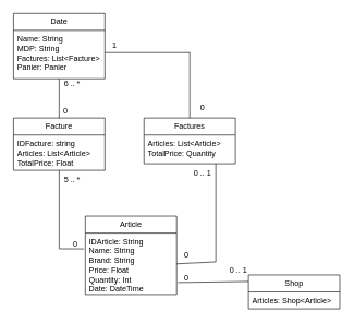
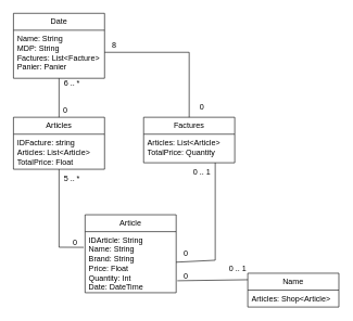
  <mxCell id="0" />
  <mxCell id="1" parent="0" />
  <mxCell id="2" value="Date" style="swimlane;fontStyle=0;childLayout=stackLayout;horizontal=1;startSize=26;fillColor=none;horizontalStack=0;resizeParent=1;resizeParentMax=0;resizeLast=0;collapsible=1;marginBottom=0;whiteSpace=wrap;html=1;" vertex="1" parent="1"><mxGeometry x="20" y="20" width="140" height="100" as="geometry" /></mxCell>
  <mxCell id="3" value="Name: String&lt;br&gt;MDP: String&lt;br&gt;Factures: List&amp;lt;Facture&amp;gt;&lt;br&gt;Panier: Panier" style="text;strokeColor=none;fillColor=none;align=left;verticalAlign=top;spacingLeft=4;spacingRight=4;overflow=hidden;rotatable=0;points=[[0,0.5],[1,0.5]];portConstraint=eastwest;whiteSpace=wrap;html=1;" vertex="1" parent="2"><mxGeometry y="26" width="140" height="74" as="geometry" /></mxCell>
- <mxCell id="4" value="Facture" style="swimlane;fontStyle=0;childLayout=stackLayout;horizontal=1;startSize=26;fillColor=none;horizontalStack=0;resizeParent=1;resizeParentMax=0;resizeLast=0;collapsible=1;marginBottom=0;whiteSpace=wrap;html=1;" vertex="1" parent="1"><mxGeometry x="20" y="180" width="140" height="80" as="geometry" /></mxCell>
+ <mxCell id="4" value="Articles" style="swimlane;fontStyle=0;childLayout=stackLayout;horizontal=1;startSize=26;fillColor=none;horizontalStack=0;resizeParent=1;resizeParentMax=0;resizeLast=0;collapsible=1;marginBottom=0;whiteSpace=wrap;html=1;" vertex="1" parent="1"><mxGeometry x="20" y="180" width="140" height="80" as="geometry" /></mxCell>
  <mxCell id="5" value="IDFacture: string&lt;br&gt;Articles: List&amp;lt;Article&amp;gt;&lt;br&gt;TotalPrice: Float&lt;br&gt;" style="text;strokeColor=none;fillColor=none;align=left;verticalAlign=top;spacingLeft=4;spacingRight=4;overflow=hidden;rotatable=0;points=[[0,0.5],[1,0.5]];portConstraint=eastwest;whiteSpace=wrap;html=1;" vertex="1" parent="4"><mxGeometry y="26" width="140" height="54" as="geometry" /></mxCell>
  <mxCell id="6" value="Factures" style="swimlane;fontStyle=0;childLayout=stackLayout;horizontal=1;startSize=26;fillColor=none;horizontalStack=0;resizeParent=1;resizeParentMax=0;resizeLast=0;collapsible=1;marginBottom=0;whiteSpace=wrap;html=1;" vertex="1" parent="1"><mxGeometry x="220" y="180" width="140" height="70" as="geometry" /></mxCell>
  <mxCell id="7" value="Articles: List&amp;lt;Article&amp;gt;&lt;br&gt;TotalPrice: Quantity" style="text;strokeColor=none;fillColor=none;align=left;verticalAlign=top;spacingLeft=4;spacingRight=4;overflow=hidden;rotatable=0;points=[[0,0.5],[1,0.5]];portConstraint=eastwest;whiteSpace=wrap;html=1;" vertex="1" parent="6"><mxGeometry y="26" width="140" height="44" as="geometry" /></mxCell>
  <mxCell id="8" value="Article" style="swimlane;fontStyle=0;childLayout=stackLayout;horizontal=1;startSize=26;fillColor=none;horizontalStack=0;resizeParent=1;resizeParentMax=0;resizeLast=0;collapsible=1;marginBottom=0;whiteSpace=wrap;html=1;" vertex="1" parent="1"><mxGeometry x="130" y="330" width="140" height="120" as="geometry" /></mxCell>
  <mxCell id="9" value="IDArticle: String&lt;br&gt;Name: String&lt;br&gt;Brand: String&lt;br&gt;Price: Float&lt;br&gt;Quantity: Int&lt;br&gt;Date: DateTime" style="text;strokeColor=none;fillColor=none;align=left;verticalAlign=top;spacingLeft=4;spacingRight=4;overflow=hidden;rotatable=0;points=[[0,0.5],[1,0.5]];portConstraint=eastwest;whiteSpace=wrap;html=1;" vertex="1" parent="8"><mxGeometry y="26" width="140" height="94" as="geometry" /></mxCell>
- <mxCell id="10" value="Shop" style="swimlane;fontStyle=0;childLayout=stackLayout;horizontal=1;startSize=26;fillColor=none;horizontalStack=0;resizeParent=1;resizeParentMax=0;resizeLast=0;collapsible=1;marginBottom=0;whiteSpace=wrap;html=1;" vertex="1" parent="1"><mxGeometry x="380" y="420" width="140" height="52" as="geometry" /></mxCell>
+ <mxCell id="10" value="Name" style="swimlane;fontStyle=0;childLayout=stackLayout;horizontal=1;startSize=26;fillColor=none;horizontalStack=0;resizeParent=1;resizeParentMax=0;resizeLast=0;collapsible=1;marginBottom=0;whiteSpace=wrap;html=1;" vertex="1" parent="1"><mxGeometry x="380" y="420" width="140" height="52" as="geometry" /></mxCell>
  <mxCell id="11" value="Articles: Shop&amp;lt;Article&amp;gt;" style="text;strokeColor=none;fillColor=none;align=left;verticalAlign=top;spacingLeft=4;spacingRight=4;overflow=hidden;rotatable=0;points=[[0,0.5],[1,0.5]];portConstraint=eastwest;whiteSpace=wrap;html=1;" vertex="1" parent="10"><mxGeometry y="26" width="140" height="26" as="geometry" /></mxCell>
  <mxCell id="12" value="" style="endArrow=none;html=1;rounded=0;exitX=0.5;exitY=0;exitDx=0;exitDy=0;" edge="1" parent="1" source="4"><mxGeometry width="50" height="50" relative="1" as="geometry"><mxPoint x="40" y="170" as="sourcePoint" /><mxPoint x="90" y="120" as="targetPoint" /></mxGeometry></mxCell>
  <mxCell id="13" value="6 .. *" style="text;html=1;strokeColor=none;fillColor=none;align=center;verticalAlign=middle;whiteSpace=wrap;rounded=0;" vertex="1" parent="1"><mxGeometry x="90" y="120" width="40" height="15" as="geometry" /></mxCell>
  <mxCell id="14" value="0" style="text;html=1;strokeColor=none;fillColor=none;align=center;verticalAlign=middle;whiteSpace=wrap;rounded=0;" vertex="1" parent="1"><mxGeometry x="90" y="162" width="20" height="15" as="geometry" /></mxCell>
  <mxCell id="15" value="" style="endArrow=none;html=1;rounded=0;" edge="1" parent="1"><mxGeometry width="50" height="50" relative="1" as="geometry"><mxPoint x="160" y="80" as="sourcePoint" /><mxPoint x="290" y="80" as="targetPoint" /></mxGeometry></mxCell>
  <mxCell id="16" value="" style="endArrow=none;html=1;rounded=0;" edge="1" parent="1"><mxGeometry width="50" height="50" relative="1" as="geometry"><mxPoint x="290" y="180" as="sourcePoint" /><mxPoint x="290" y="80" as="targetPoint" /></mxGeometry></mxCell>
  <mxCell id="17" value="0" style="text;html=1;strokeColor=none;fillColor=none;align=center;verticalAlign=middle;whiteSpace=wrap;rounded=0;" vertex="1" parent="1"><mxGeometry x="290" y="157" width="40" height="15" as="geometry" /></mxCell>
- <mxCell id="18" value="1" style="text;html=1;strokeColor=none;fillColor=none;align=center;verticalAlign=middle;whiteSpace=wrap;rounded=0;" vertex="1" parent="1"><mxGeometry x="160" y="62" width="30" height="15" as="geometry" /></mxCell>
+ <mxCell id="18" value="8" style="text;html=1;strokeColor=none;fillColor=none;align=center;verticalAlign=middle;whiteSpace=wrap;rounded=0;" vertex="1" parent="1"><mxGeometry x="160" y="62" width="30" height="15" as="geometry" /></mxCell>
  <mxCell id="19" value="" style="endArrow=none;html=1;rounded=0;" edge="1" parent="1"><mxGeometry width="50" height="50" relative="1" as="geometry"><mxPoint x="90" y="380" as="sourcePoint" /><mxPoint x="90" y="260" as="targetPoint" /></mxGeometry></mxCell>
  <mxCell id="20" value="" style="endArrow=none;html=1;rounded=0;entryX=-0.015;entryY=0.257;entryDx=0;entryDy=0;entryPerimeter=0;" edge="1" parent="1" target="9"><mxGeometry width="50" height="50" relative="1" as="geometry"><mxPoint x="90" y="380" as="sourcePoint" /><mxPoint x="140" y="330" as="targetPoint" /></mxGeometry></mxCell>
  <mxCell id="21" value="0" style="text;html=1;strokeColor=none;fillColor=none;align=center;verticalAlign=middle;whiteSpace=wrap;rounded=0;" vertex="1" parent="1"><mxGeometry x="100" y="370" width="30" height="8" as="geometry" /></mxCell>
  <mxCell id="22" value="5 .. *" style="text;html=1;strokeColor=none;fillColor=none;align=center;verticalAlign=middle;whiteSpace=wrap;rounded=0;" vertex="1" parent="1"><mxGeometry x="95" y="270" width="30" height="10" as="geometry" /></mxCell>
  <mxCell id="23" value="" style="endArrow=none;html=1;rounded=0;" edge="1" parent="1"><mxGeometry width="50" height="50" relative="1" as="geometry"><mxPoint x="330" y="400" as="sourcePoint" /><mxPoint x="330" y="250" as="targetPoint" /></mxGeometry></mxCell>
  <mxCell id="24" value="" style="endArrow=none;html=1;rounded=0;exitX=1;exitY=0.5;exitDx=0;exitDy=0;" edge="1" parent="1" source="9"><mxGeometry width="50" height="50" relative="1" as="geometry"><mxPoint x="280" y="450" as="sourcePoint" /><mxPoint x="330" y="400" as="targetPoint" /></mxGeometry></mxCell>
  <mxCell id="25" value="0" style="text;html=1;strokeColor=none;fillColor=none;align=center;verticalAlign=middle;whiteSpace=wrap;rounded=0;" vertex="1" parent="1"><mxGeometry x="270" y="382.5" width="30" height="15" as="geometry" /></mxCell>
  <mxCell id="26" value="0 .. 1" style="text;html=1;strokeColor=none;fillColor=none;align=center;verticalAlign=middle;whiteSpace=wrap;rounded=0;" vertex="1" parent="1"><mxGeometry x="295" y="260" width="30" height="10" as="geometry" /></mxCell>
  <mxCell id="27" value="" style="endArrow=none;html=1;rounded=0;exitX=1.013;exitY=0.804;exitDx=0;exitDy=0;exitPerimeter=0;" edge="1" parent="1" source="9"><mxGeometry width="50" height="50" relative="1" as="geometry"><mxPoint x="274" y="434" as="sourcePoint" /><mxPoint x="380" y="430" as="targetPoint" /></mxGeometry></mxCell>
  <mxCell id="28" value="0 .. 1" style="text;html=1;strokeColor=none;fillColor=none;align=center;verticalAlign=middle;whiteSpace=wrap;rounded=0;" vertex="1" parent="1"><mxGeometry x="350" y="408" width="30" height="12" as="geometry" /></mxCell>
  <mxCell id="29" value="0" style="text;html=1;strokeColor=none;fillColor=none;align=center;verticalAlign=middle;whiteSpace=wrap;rounded=0;" vertex="1" parent="1"><mxGeometry x="270" y="420" width="30" height="10" as="geometry" /></mxCell>
